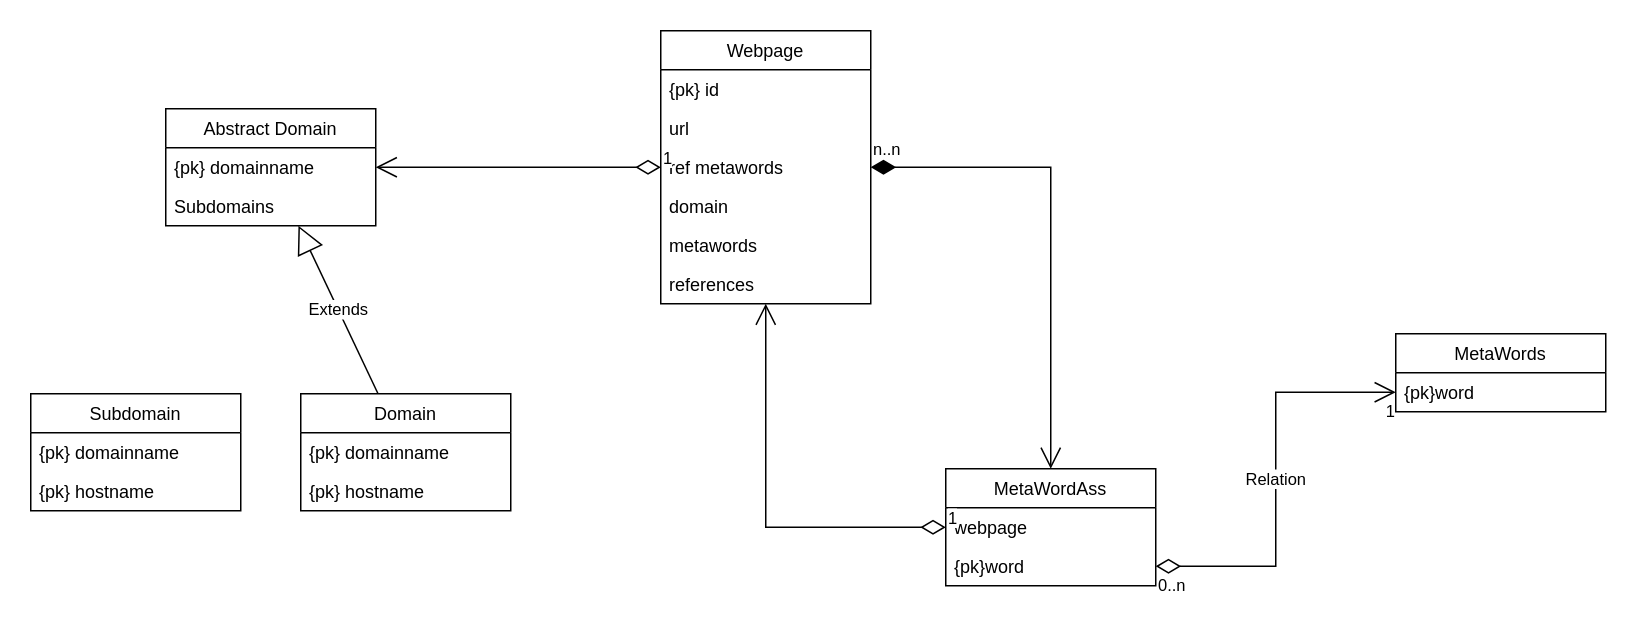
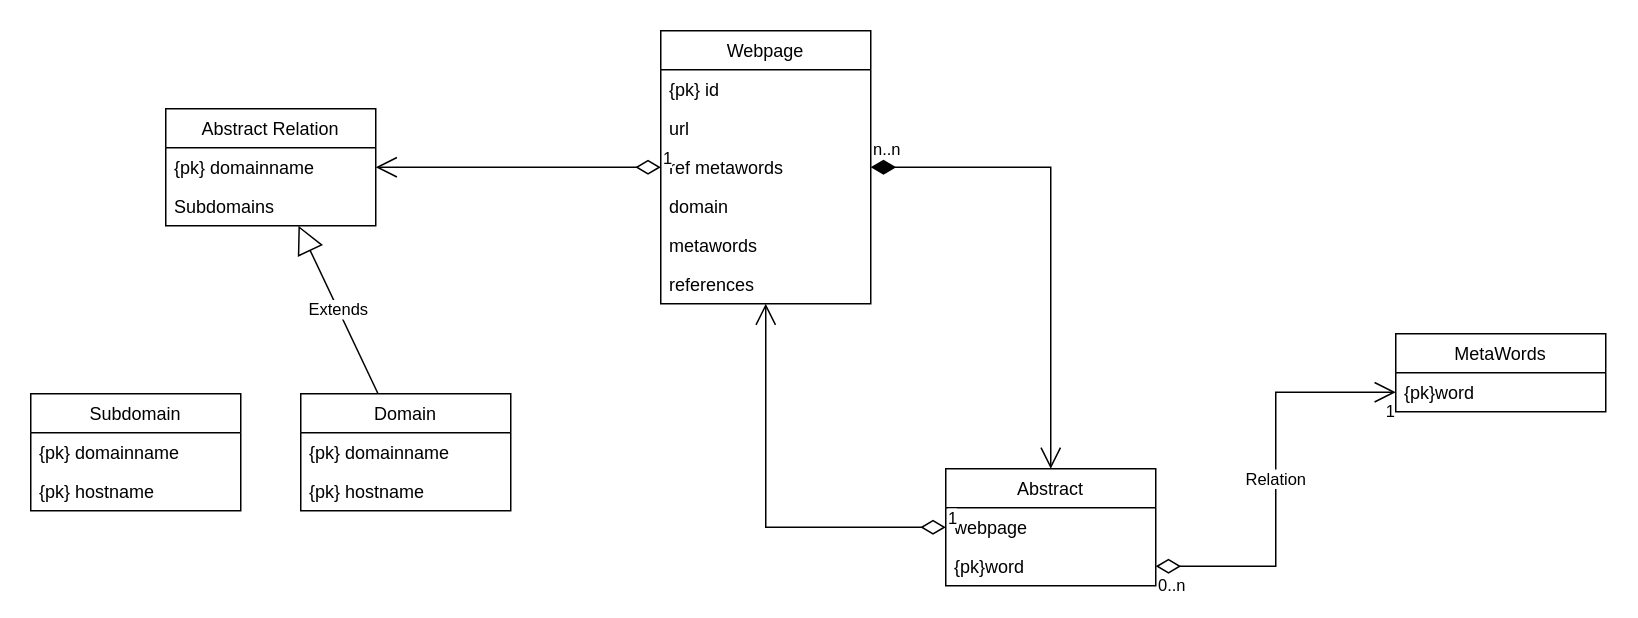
  <mxCell id="0" />
  <mxCell id="1" parent="0" />
- <mxCell id="2" value="Abstract Domain" style="swimlane;fontStyle=0;childLayout=stackLayout;horizontal=1;startSize=26;fillColor=none;horizontalStack=0;resizeParent=1;resizeParentMax=0;resizeLast=0;collapsible=1;marginBottom=0;" vertex="1" parent="1"><mxGeometry x="110" y="72" width="140" height="78" as="geometry" /></mxCell>
+ <mxCell id="2" value="Abstract Relation" style="swimlane;fontStyle=0;childLayout=stackLayout;horizontal=1;startSize=26;fillColor=none;horizontalStack=0;resizeParent=1;resizeParentMax=0;resizeLast=0;collapsible=1;marginBottom=0;" vertex="1" parent="1"><mxGeometry x="110" y="72" width="140" height="78" as="geometry" /></mxCell>
  <mxCell id="3" value="{pk} domainname" style="text;strokeColor=none;fillColor=none;align=left;verticalAlign=top;spacingLeft=4;spacingRight=4;overflow=hidden;rotatable=0;points=[[0,0.5],[1,0.5]];portConstraint=eastwest;" vertex="1" parent="2"><mxGeometry y="26" width="140" height="26" as="geometry" /></mxCell>
  <mxCell id="4" value="Subdomains" style="text;strokeColor=none;fillColor=none;align=left;verticalAlign=top;spacingLeft=4;spacingRight=4;overflow=hidden;rotatable=0;points=[[0,0.5],[1,0.5]];portConstraint=eastwest;" vertex="1" parent="2"><mxGeometry y="52" width="140" height="26" as="geometry" /></mxCell>
  <mxCell id="5" value="Webpage" style="swimlane;fontStyle=0;childLayout=stackLayout;horizontal=1;startSize=26;fillColor=none;horizontalStack=0;resizeParent=1;resizeParentMax=0;resizeLast=0;collapsible=1;marginBottom=0;" vertex="1" parent="1"><mxGeometry x="440" y="20" width="140" height="182" as="geometry"><mxRectangle x="320" y="120" width="90" height="30" as="alternateBounds" /></mxGeometry></mxCell>
  <mxCell id="6" value="{pk} id" style="text;strokeColor=none;fillColor=none;align=left;verticalAlign=top;spacingLeft=4;spacingRight=4;overflow=hidden;rotatable=0;points=[[0,0.5],[1,0.5]];portConstraint=eastwest;" vertex="1" parent="5"><mxGeometry y="26" width="140" height="26" as="geometry" /></mxCell>
  <mxCell id="7" value="url" style="text;strokeColor=none;fillColor=none;align=left;verticalAlign=top;spacingLeft=4;spacingRight=4;overflow=hidden;rotatable=0;points=[[0,0.5],[1,0.5]];portConstraint=eastwest;" vertex="1" parent="5"><mxGeometry y="52" width="140" height="26" as="geometry" /></mxCell>
  <mxCell id="8" value="ref metawords" style="text;strokeColor=none;fillColor=none;align=left;verticalAlign=top;spacingLeft=4;spacingRight=4;overflow=hidden;rotatable=0;points=[[0,0.5],[1,0.5]];portConstraint=eastwest;" vertex="1" parent="5"><mxGeometry y="78" width="140" height="26" as="geometry" /></mxCell>
  <mxCell id="9" value="domain" style="text;strokeColor=none;fillColor=none;align=left;verticalAlign=top;spacingLeft=4;spacingRight=4;overflow=hidden;rotatable=0;points=[[0,0.5],[1,0.5]];portConstraint=eastwest;" vertex="1" parent="5"><mxGeometry y="104" width="140" height="26" as="geometry" /></mxCell>
  <mxCell id="10" value="metawords" style="text;strokeColor=none;fillColor=none;align=left;verticalAlign=top;spacingLeft=4;spacingRight=4;overflow=hidden;rotatable=0;points=[[0,0.5],[1,0.5]];portConstraint=eastwest;" vertex="1" parent="5"><mxGeometry y="130" width="140" height="26" as="geometry" /></mxCell>
  <mxCell id="11" value="references" style="text;strokeColor=none;fillColor=none;align=left;verticalAlign=top;spacingLeft=4;spacingRight=4;overflow=hidden;rotatable=0;points=[[0,0.5],[1,0.5]];portConstraint=eastwest;" vertex="1" parent="5"><mxGeometry y="156" width="140" height="26" as="geometry" /></mxCell>
  <mxCell id="12" value="MetaWords" style="swimlane;fontStyle=0;childLayout=stackLayout;horizontal=1;startSize=26;fillColor=none;horizontalStack=0;resizeParent=1;resizeParentMax=0;resizeLast=0;collapsible=1;marginBottom=0;" vertex="1" parent="1"><mxGeometry x="930" y="222" width="140" height="52" as="geometry" /></mxCell>
  <mxCell id="13" value="{pk}word" style="text;strokeColor=none;fillColor=none;align=left;verticalAlign=top;spacingLeft=4;spacingRight=4;overflow=hidden;rotatable=0;points=[[0,0.5],[1,0.5]];portConstraint=eastwest;" vertex="1" parent="12"><mxGeometry y="26" width="140" height="26" as="geometry" /></mxCell>
  <mxCell id="14" value="Subdomain" style="swimlane;fontStyle=0;childLayout=stackLayout;horizontal=1;startSize=26;fillColor=none;horizontalStack=0;resizeParent=1;resizeParentMax=0;resizeLast=0;collapsible=1;marginBottom=0;" vertex="1" parent="1"><mxGeometry x="20" y="262" width="140" height="78" as="geometry" /></mxCell>
  <mxCell id="15" value="{pk} domainname" style="text;strokeColor=none;fillColor=none;align=left;verticalAlign=top;spacingLeft=4;spacingRight=4;overflow=hidden;rotatable=0;points=[[0,0.5],[1,0.5]];portConstraint=eastwest;" vertex="1" parent="14"><mxGeometry y="26" width="140" height="26" as="geometry" /></mxCell>
  <mxCell id="16" value="{pk} hostname" style="text;strokeColor=none;fillColor=none;align=left;verticalAlign=top;spacingLeft=4;spacingRight=4;overflow=hidden;rotatable=0;points=[[0,0.5],[1,0.5]];portConstraint=eastwest;" vertex="1" parent="14"><mxGeometry y="52" width="140" height="26" as="geometry" /></mxCell>
  <mxCell id="17" value="Domain" style="swimlane;fontStyle=0;childLayout=stackLayout;horizontal=1;startSize=26;fillColor=none;horizontalStack=0;resizeParent=1;resizeParentMax=0;resizeLast=0;collapsible=1;marginBottom=0;" vertex="1" parent="1"><mxGeometry x="200" y="262" width="140" height="78" as="geometry" /></mxCell>
  <mxCell id="18" value="{pk} domainname" style="text;strokeColor=none;fillColor=none;align=left;verticalAlign=top;spacingLeft=4;spacingRight=4;overflow=hidden;rotatable=0;points=[[0,0.5],[1,0.5]];portConstraint=eastwest;" vertex="1" parent="17"><mxGeometry y="26" width="140" height="26" as="geometry" /></mxCell>
  <mxCell id="19" value="{pk} hostname" style="text;strokeColor=none;fillColor=none;align=left;verticalAlign=top;spacingLeft=4;spacingRight=4;overflow=hidden;rotatable=0;points=[[0,0.5],[1,0.5]];portConstraint=eastwest;" vertex="1" parent="17"><mxGeometry y="52" width="140" height="26" as="geometry" /></mxCell>
- <mxCell id="20" value="MetaWordAss" style="swimlane;fontStyle=0;childLayout=stackLayout;horizontal=1;startSize=26;fillColor=none;horizontalStack=0;resizeParent=1;resizeParentMax=0;resizeLast=0;collapsible=1;marginBottom=0;" vertex="1" parent="1"><mxGeometry x="630" y="312" width="140" height="78" as="geometry" /></mxCell>
+ <mxCell id="20" value="Abstract" style="swimlane;fontStyle=0;childLayout=stackLayout;horizontal=1;startSize=26;fillColor=none;horizontalStack=0;resizeParent=1;resizeParentMax=0;resizeLast=0;collapsible=1;marginBottom=0;" vertex="1" parent="1"><mxGeometry x="630" y="312" width="140" height="78" as="geometry" /></mxCell>
  <mxCell id="21" value="webpage" style="text;strokeColor=none;fillColor=none;align=left;verticalAlign=top;spacingLeft=4;spacingRight=4;overflow=hidden;rotatable=0;points=[[0,0.5],[1,0.5]];portConstraint=eastwest;" vertex="1" parent="20"><mxGeometry y="26" width="140" height="26" as="geometry" /></mxCell>
  <mxCell id="22" value="{pk}word" style="text;strokeColor=none;fillColor=none;align=left;verticalAlign=top;spacingLeft=4;spacingRight=4;overflow=hidden;rotatable=0;points=[[0,0.5],[1,0.5]];portConstraint=eastwest;" vertex="1" parent="20"><mxGeometry y="52" width="140" height="26" as="geometry" /></mxCell>
  <mxCell id="23" value="1" style="endArrow=open;html=1;endSize=12;startArrow=diamondThin;startSize=14;startFill=0;edgeStyle=orthogonalEdgeStyle;align=left;verticalAlign=bottom;rounded=0;" edge="1" parent="1" source="5" target="2"><mxGeometry x="-1" y="3" relative="1" as="geometry"><mxPoint x="340" y="12" as="sourcePoint" /><mxPoint x="500" y="12" as="targetPoint" /></mxGeometry></mxCell>
  <mxCell id="24" value="Extends" style="endArrow=block;endSize=16;endFill=0;html=1;rounded=0;" edge="1" parent="1" source="17" target="2"><mxGeometry width="160" relative="1" as="geometry"><mxPoint x="210" y="192" as="sourcePoint" /><mxPoint x="370" y="192" as="targetPoint" /></mxGeometry></mxCell>
  <mxCell id="25" value="n..n" style="endArrow=open;html=1;endSize=12;startArrow=diamondThin;startSize=14;startFill=1;edgeStyle=orthogonalEdgeStyle;align=left;verticalAlign=bottom;rounded=0;" edge="1" parent="1" source="5" target="20"><mxGeometry x="-1" y="3" relative="1" as="geometry"><mxPoint x="400" y="352" as="sourcePoint" /><mxPoint x="560" y="352" as="targetPoint" /></mxGeometry></mxCell>
  <mxCell id="26" value="Relation" style="endArrow=open;html=1;endSize=12;startArrow=diamondThin;startSize=14;startFill=0;edgeStyle=orthogonalEdgeStyle;rounded=0;" edge="1" parent="1" source="22" target="13"><mxGeometry relative="1" as="geometry"><mxPoint x="820" y="462" as="sourcePoint" /><mxPoint x="780" y="512" as="targetPoint" /></mxGeometry></mxCell>
  <mxCell id="27" value="0..n" style="edgeLabel;resizable=0;html=1;align=left;verticalAlign=top;" connectable="0" vertex="1" parent="26"><mxGeometry x="-1" relative="1" as="geometry" /></mxCell>
  <mxCell id="28" value="1" style="edgeLabel;resizable=0;html=1;align=right;verticalAlign=top;" connectable="0" vertex="1" parent="26"><mxGeometry x="1" relative="1" as="geometry" /></mxCell>
  <mxCell id="29" value="1" style="endArrow=open;html=1;endSize=12;startArrow=diamondThin;startSize=14;startFill=0;edgeStyle=orthogonalEdgeStyle;align=left;verticalAlign=bottom;rounded=0;" edge="1" parent="1" source="21" target="5"><mxGeometry x="-1" y="3" relative="1" as="geometry"><mxPoint x="440" y="532" as="sourcePoint" /><mxPoint x="600" y="532" as="targetPoint" /></mxGeometry></mxCell>
